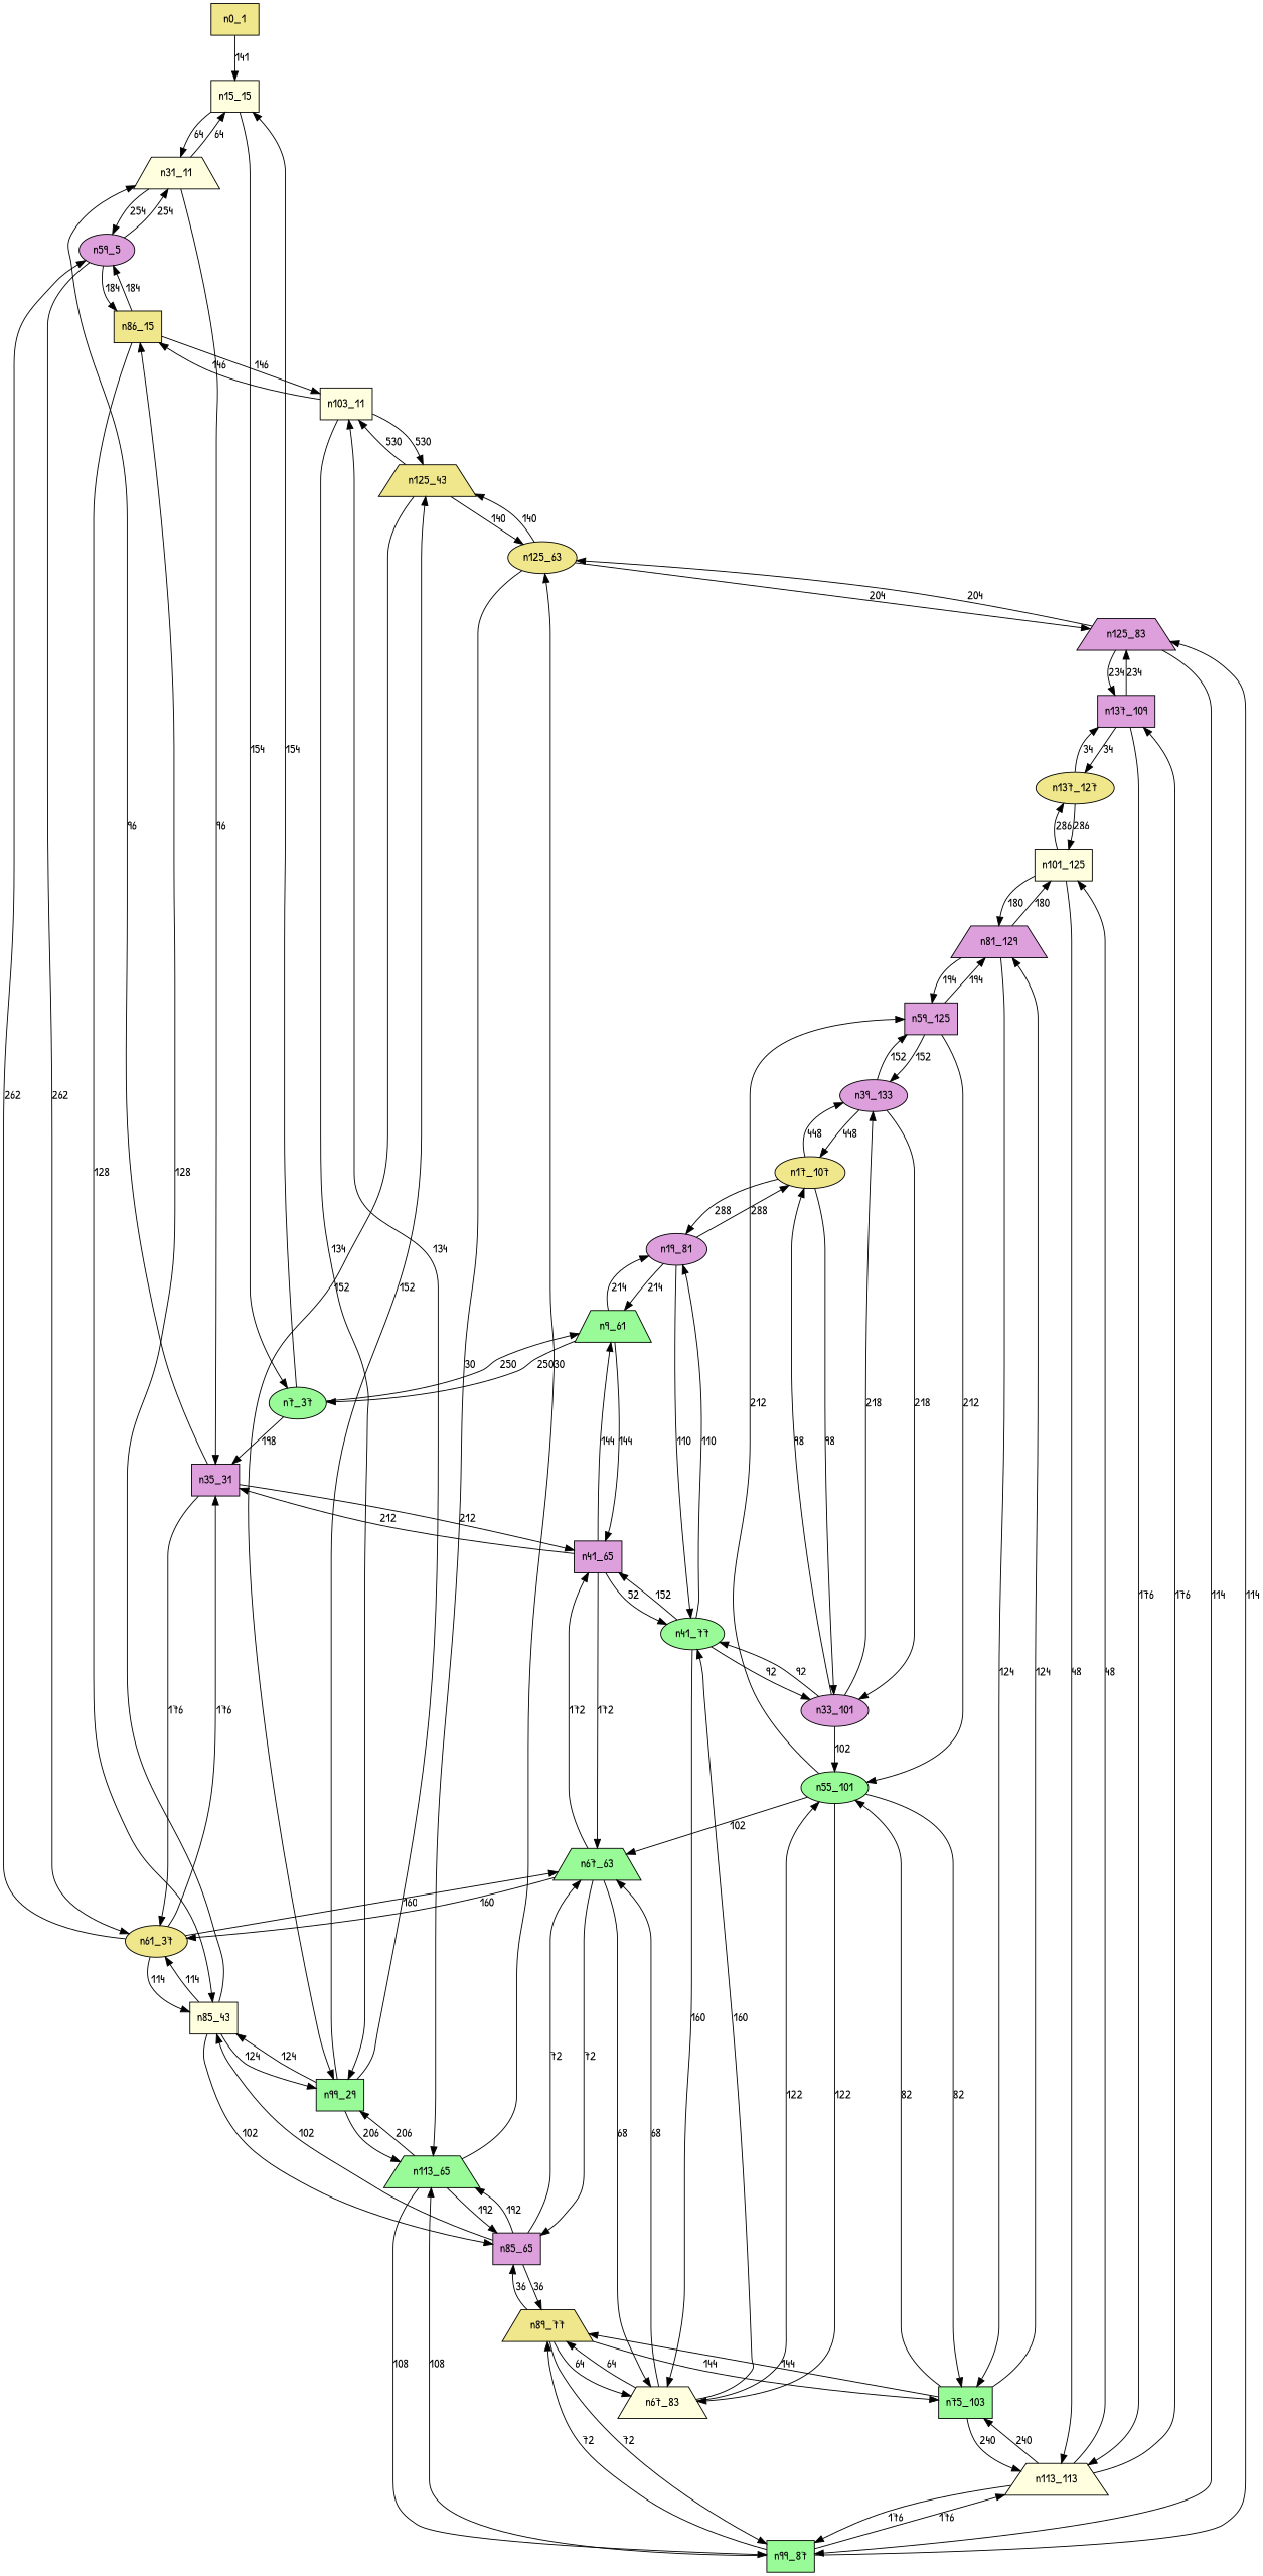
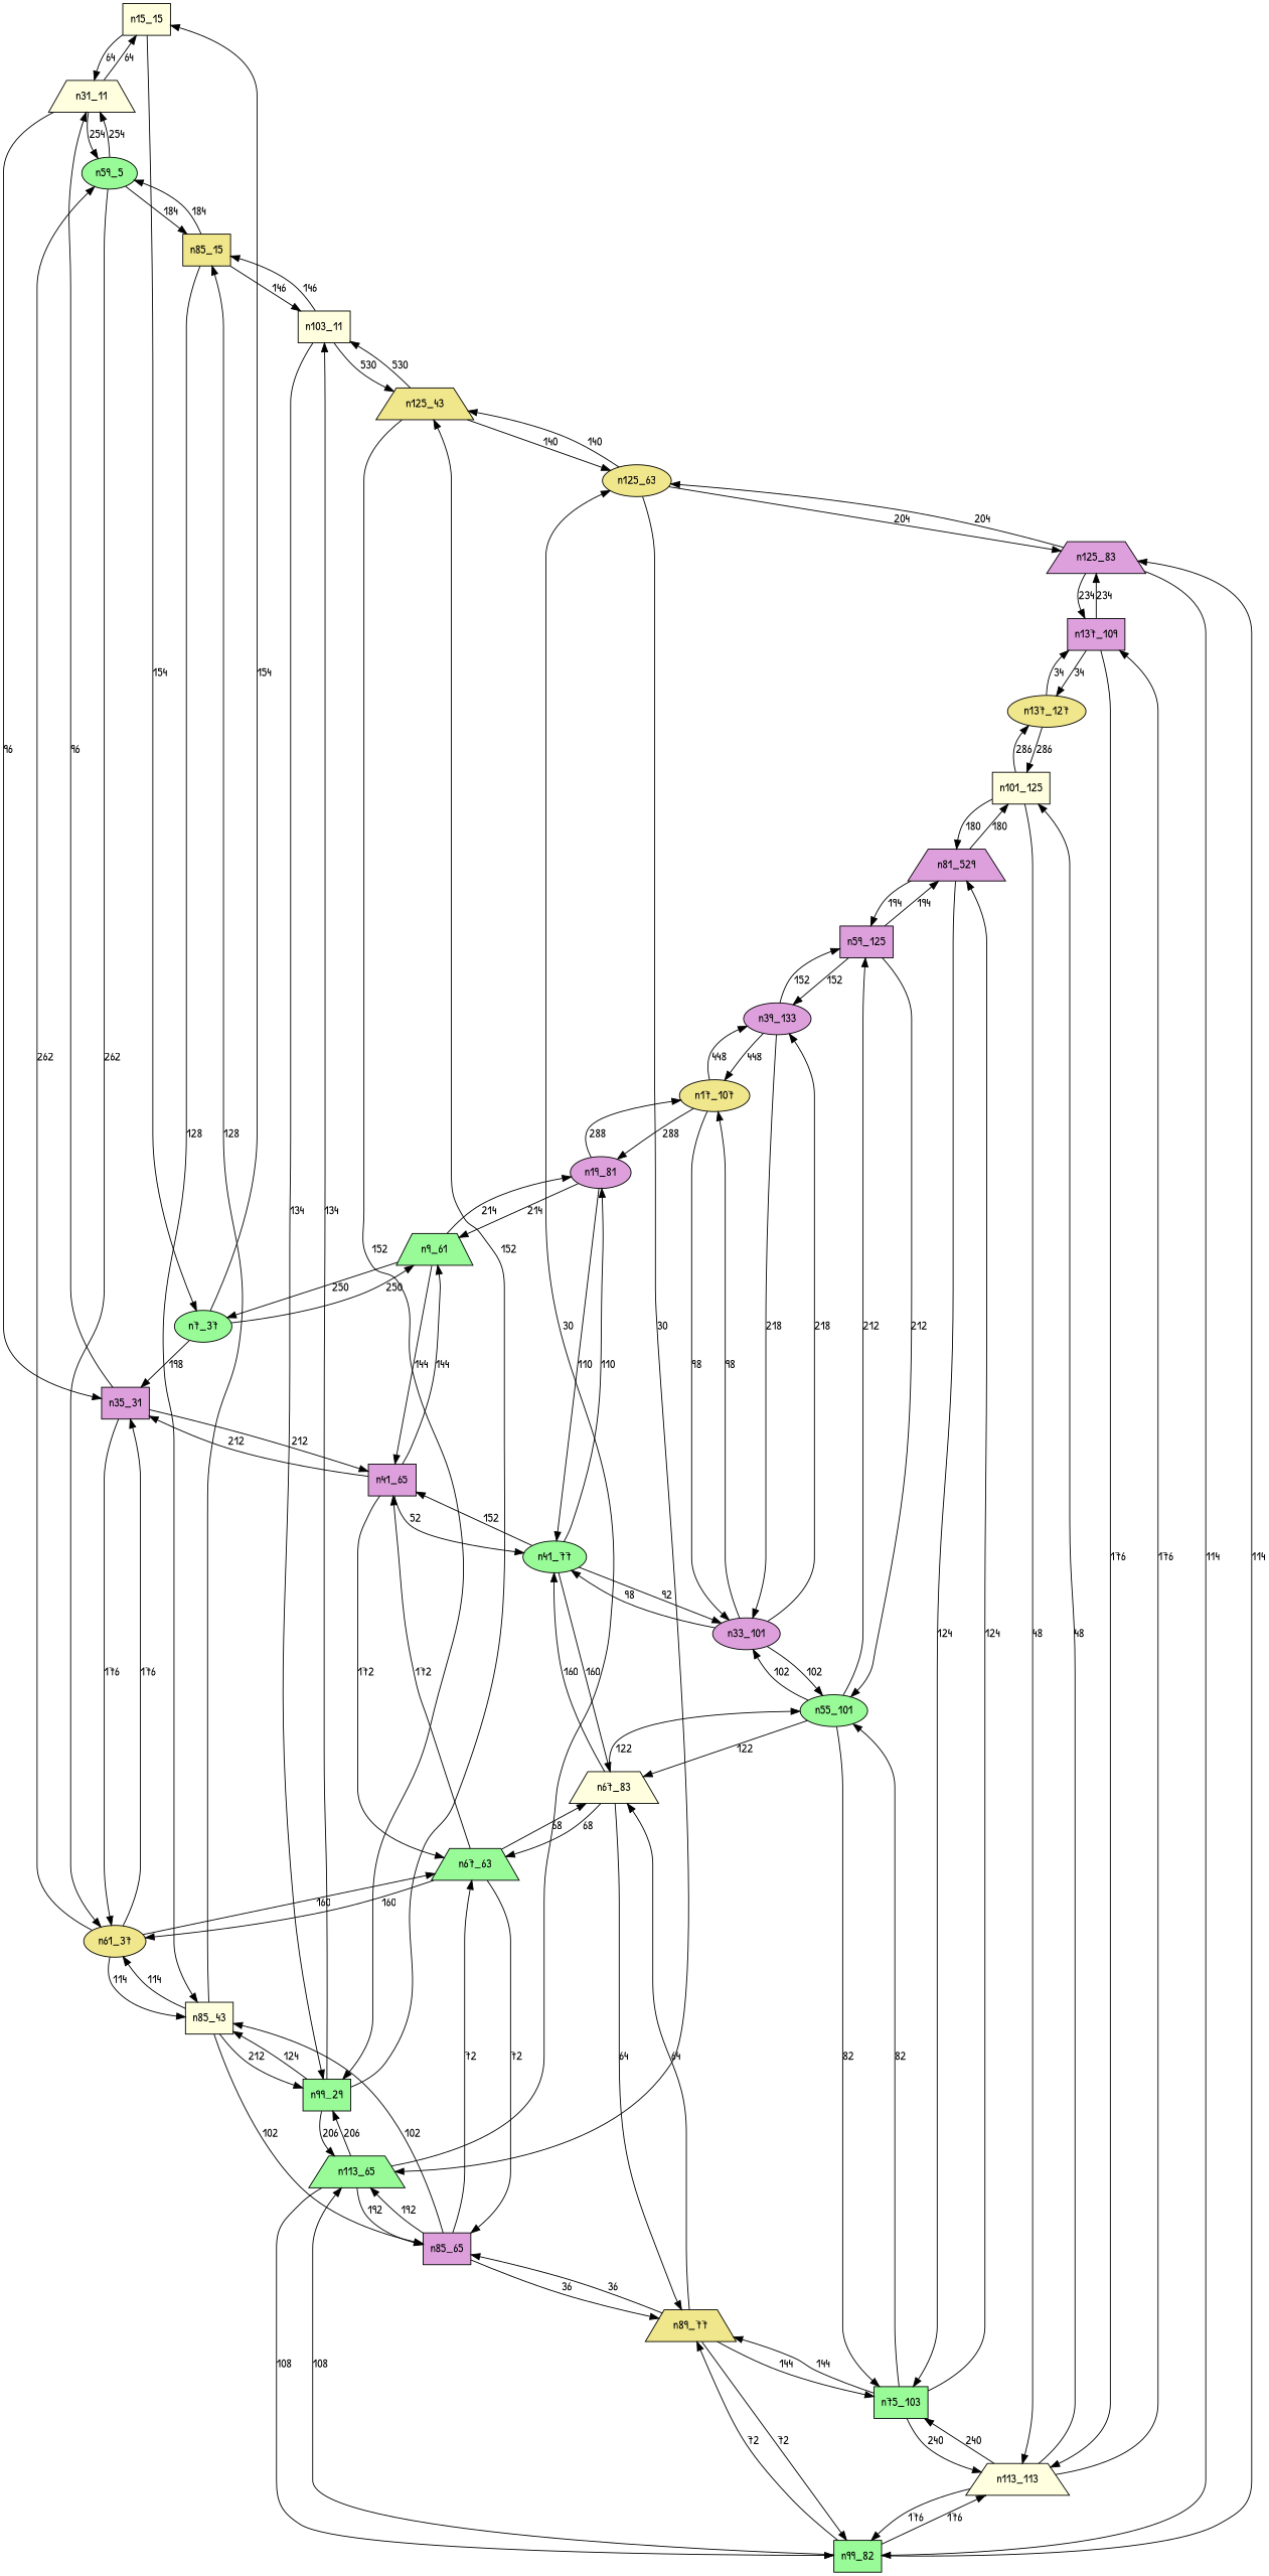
  digraph {
    fontname="Patrick Hand"
    node [fillcolor=plum fontname="Patrick Hand" shape=box style=filled]
    edge [fontname="Patrick Hand"]
-   n0_1 [fillcolor=khaki]
    n15_15 [fillcolor=lightyellow]
    n31_11 [fillcolor=lightyellow shape=trapezium]
    n7_37 [fillcolor=palegreen shape=ellipse]
    n35_31
-   n59_5 [shape=ellipse]
+   n59_5 [fillcolor=palegreen shape=ellipse]
    n9_61 [fillcolor=palegreen shape=trapezium]
    n61_37 [fillcolor=khaki shape=ellipse]
    n41_65
-   n85_15 [fillcolor=khaki label=n86_15]
+   n85_15 [fillcolor=khaki]
    n19_81 [shape=ellipse]
    n85_43 [fillcolor=lightyellow]
    n67_63 [fillcolor=palegreen shape=trapezium]
    n41_77 [fillcolor=palegreen shape=ellipse]
    n103_11 [fillcolor=lightyellow]
    n17_107 [fillcolor=khaki shape=ellipse]
    n85_65
    n99_29 [fillcolor=palegreen]
    n67_83 [fillcolor=lightyellow shape=trapezium]
    n33_101 [shape=ellipse]
    n125_43 [fillcolor=khaki shape=trapezium]
    n39_133 [shape=ellipse]
    n89_77 [fillcolor=khaki shape=trapezium]
    n113_65 [fillcolor=palegreen shape=trapezium]
    n55_101 [fillcolor=palegreen shape=ellipse]
    n125_63 [fillcolor=khaki shape=ellipse]
    n59_125
-   n99_87 [fillcolor=palegreen]
+   n99_87 [fillcolor=palegreen label=n99_82]
    n75_103 [fillcolor=palegreen]
    n125_83 [shape=trapezium]
-   n81_129 [shape=trapezium]
+   n81_129 [shape=trapezium label=n81_529]
    n113_113 [fillcolor=lightyellow shape=trapezium]
    n137_109
    n101_125 [fillcolor=lightyellow]
    n137_127 [fillcolor=khaki shape=ellipse]
-   n0_1 -> n15_15 [label=141]
    n15_15 -> n31_11 [label=64]
    n15_15 -> n7_37 [label=154]
    n31_11 -> n15_15 [label=64]
    n31_11 -> n35_31 [label=96]
    n31_11 -> n59_5 [label=254]
    n7_37 -> n15_15 [label=154]
    n7_37 -> n35_31 [label=198]
    n7_37 -> n9_61 [label=250]
    n35_31 -> n31_11 [label=96]
    n35_31 -> n61_37 [label=176]
    n35_31 -> n41_65 [label=212]
    n59_5 -> n31_11 [label=254]
    n59_5 -> n61_37 [label=262]
    n59_5 -> n85_15 [label=184]
    n9_61 -> n7_37 [label=250]
    n9_61 -> n41_65 [label=144]
    n9_61 -> n19_81 [label=214]
    n61_37 -> n35_31 [label=176]
    n61_37 -> n59_5 [label=262]
    n61_37 -> n85_43 [label=114]
    n61_37 -> n67_63 [label=160]
    n41_65 -> n35_31 [label=212]
    n41_65 -> n9_61 [label=144]
    n41_65 -> n67_63 [label=172]
    n41_65 -> n41_77 [label=52]
    n85_15 -> n59_5 [label=184]
    n85_15 -> n85_43 [label=128]
    n85_15 -> n103_11 [label=146]
    n19_81 -> n9_61 [label=214]
    n19_81 -> n41_77 [label=110]
    n19_81 -> n17_107 [label=288]
    n85_43 -> n61_37 [label=114]
    n85_43 -> n85_15 [label=128]
    n85_43 -> n85_65 [label=102]
-   n85_43 -> n99_29 [label=124]
+   n85_43 -> n99_29 [label=212]
    n67_63 -> n61_37 [label=160]
    n67_63 -> n41_65 [label=172]
    n67_63 -> n85_65 [label=72]
    n67_63 -> n67_83 [label=68]
    n41_77 -> n41_65 [label=152]
    n41_77 -> n19_81 [label=110]
    n41_77 -> n67_83 [label=160]
    n41_77 -> n33_101 [label=92]
    n103_11 -> n85_15 [label=146]
    n103_11 -> n99_29 [label=134]
    n103_11 -> n125_43 [label=530]
    n17_107 -> n19_81 [label=288]
    n17_107 -> n33_101 [label=98]
    n17_107 -> n39_133 [label=448]
    n85_65 -> n85_43 [label=102]
    n85_65 -> n67_63 [label=72]
    n85_65 -> n89_77 [label=36]
    n85_65 -> n113_65 [label=192]
    n99_29 -> n85_43 [label=124]
    n99_29 -> n103_11 [label=134]
    n99_29 -> n125_43 [label=152]
    n99_29 -> n113_65 [label=206]
    n67_83 -> n67_63 [label=68]
    n67_83 -> n41_77 [label=160]
    n67_83 -> n89_77 [label=64]
    n67_83 -> n55_101 [label=122]
-   n33_101 -> n41_77 [label=92]
+   n33_101 -> n41_77 [label=98]
    n33_101 -> n17_107 [label=98]
    n33_101 -> n39_133 [label=218]
    n33_101 -> n55_101 [label=102]
    n125_43 -> n103_11 [label=530]
    n125_43 -> n99_29 [label=152]
    n125_43 -> n125_63 [label=140]
    n39_133 -> n17_107 [label=448]
    n39_133 -> n33_101 [label=218]
    n39_133 -> n59_125 [label=152]
    n89_77 -> n85_65 [label=36]
    n89_77 -> n67_83 [label=64]
    n89_77 -> n99_87 [label=72]
    n89_77 -> n75_103 [label=144]
    n113_65 -> n85_65 [label=192]
    n113_65 -> n99_29 [label=206]
    n113_65 -> n125_63 [label=30]
    n113_65 -> n99_87 [label=108]
    n55_101 -> n67_83 [label=122]
-   n55_101 -> n67_63 [label=102]
+   n55_101 -> n33_101 [label=102]
    n55_101 -> n59_125 [label=212]
    n55_101 -> n75_103 [label=82]
    n125_63 -> n125_43 [label=140]
    n125_63 -> n113_65 [label=30]
    n125_63 -> n125_83 [label=204]
    n59_125 -> n39_133 [label=152]
    n59_125 -> n55_101 [label=212]
    n59_125 -> n81_129 [label=194]
    n99_87 -> n89_77 [label=72]
    n99_87 -> n113_65 [label=108]
    n99_87 -> n125_83 [label=114]
    n99_87 -> n113_113 [label=176]
    n75_103 -> n89_77 [label=144]
    n75_103 -> n55_101 [label=82]
    n75_103 -> n81_129 [label=124]
    n75_103 -> n113_113 [label=240]
    n125_83 -> n125_63 [label=204]
    n125_83 -> n99_87 [label=114]
    n125_83 -> n137_109 [label=234]
    n81_129 -> n59_125 [label=194]
    n81_129 -> n75_103 [label=124]
    n81_129 -> n101_125 [label=180]
    n113_113 -> n99_87 [label=176]
    n113_113 -> n75_103 [label=240]
    n113_113 -> n137_109 [label=176]
    n113_113 -> n101_125 [label=48]
    n137_109 -> n125_83 [label=234]
    n137_109 -> n113_113 [label=176]
    n137_109 -> n137_127 [label=34]
    n101_125 -> n81_129 [label=180]
    n101_125 -> n113_113 [label=48]
    n101_125 -> n137_127 [label=286]
    n137_127 -> n137_109 [label=34]
    n137_127 -> n101_125 [label=286]
  }
